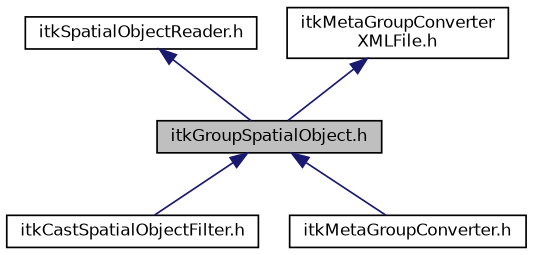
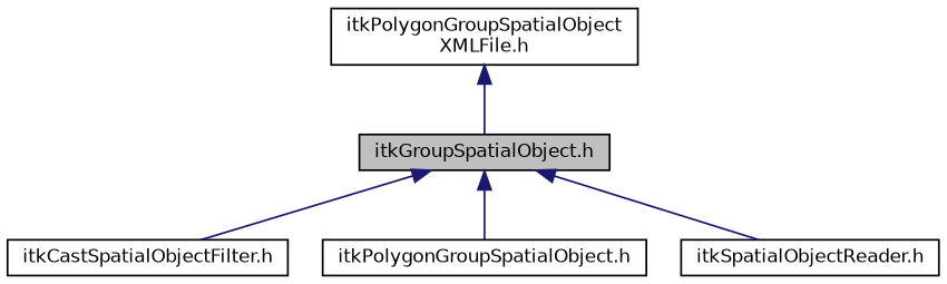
  digraph {
    node [color=black fillcolor=white fontname=Helvetica fontsize=10 shape=record style=filled]
    edge [color=midnightblue dir=back fontname=Helvetica fontsize=10 labelfontname=Helvetica labelfontsize=10 style=solid]
    n1 [fillcolor=grey75 fontcolor=black height=0.2 label="itkGroupSpatialObject.h" width=0.4]
    n2 [height=0.2 label="itkCastSpatialObjectFilter.h" width=0.4]
-   n3 [height=0.2 label="itkMetaGroupConverter.h" width=0.4]
+   n3 [height=0.2 label="itkPolygonGroupSpatialObject.h" width=0.4]
    n4 [height=0.2 label="itkSpatialObjectReader.h" width=0.4]
-   n5 [height=0.2 label="itkMetaGroupConverter\lXMLFile.h" width=0.4]
+   n5 [height=0.2 label="itkPolygonGroupSpatialObject\lXMLFile.h" width=0.4]
    n1 -> n2
    n1 -> n3
-   n4 -> n1
+   n1 -> n4
    n5 -> n1
  }
